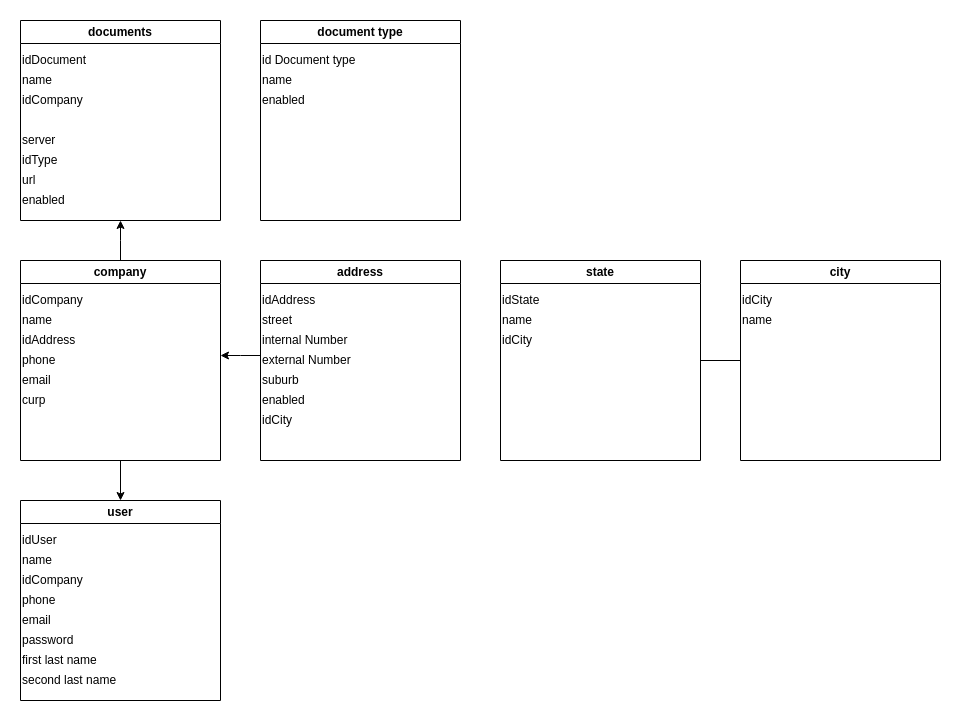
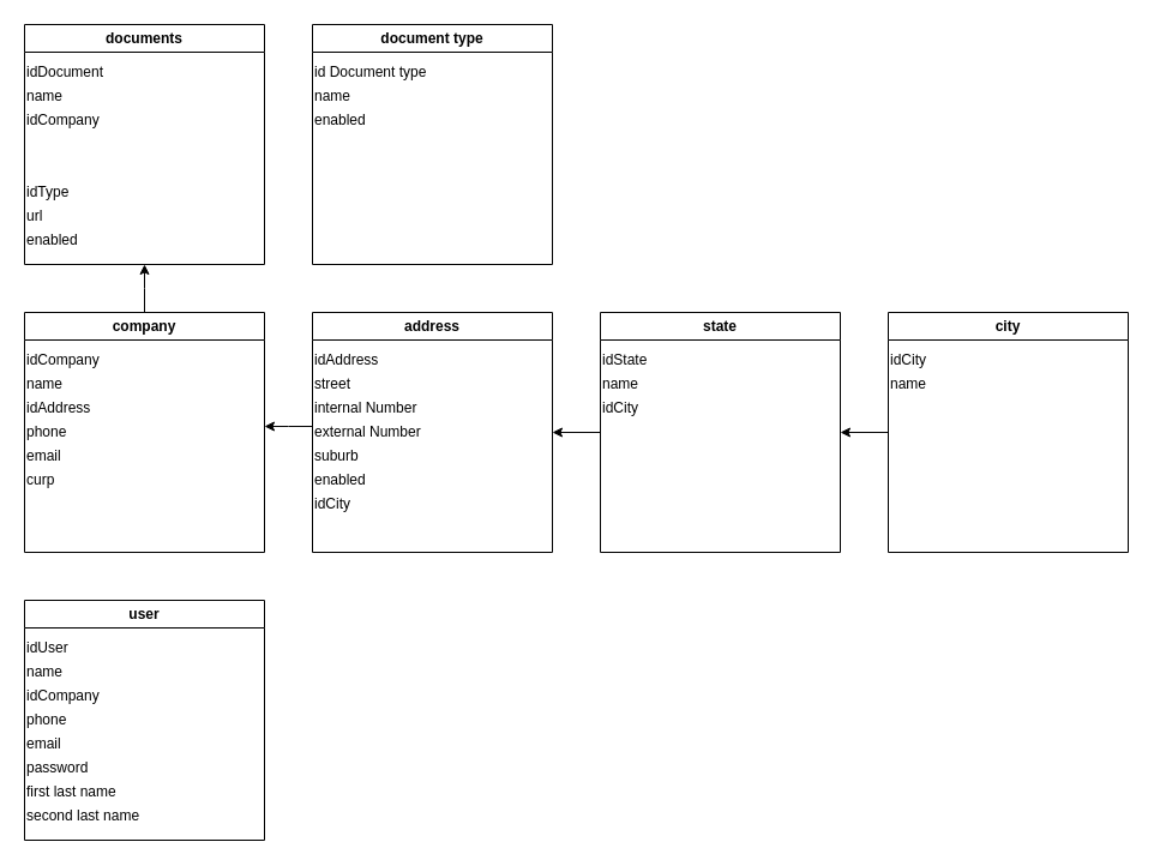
  <mxCell id="0" />
  <mxCell id="1" parent="0" />
- <mxCell id="2" value="" style="edgeStyle=orthogonalEdgeStyle;rounded=0;orthogonalLoop=1;jettySize=auto;html=1;entryX=0.5;entryY=0;entryDx=0;entryDy=0;" edge="1" parent="1" source="4" target="29"><mxGeometry relative="1" as="geometry" /></mxCell>
  <mxCell id="3" value="" style="edgeStyle=orthogonalEdgeStyle;rounded=0;orthogonalLoop=1;jettySize=auto;html=1;" edge="1" parent="1" source="4"><mxGeometry relative="1" as="geometry"><mxPoint x="120" as="targetPoint" y="220" /></mxGeometry></mxCell>
  <mxCell id="4" value="company" style="swimlane;whiteSpace=wrap;html=1;" vertex="1" parent="1"><mxGeometry x="20" y="260" width="200" height="200" as="geometry" /></mxCell>
  <mxCell id="5" value="idCompany" style="text;html=1;align=left;verticalAlign=middle;whiteSpace=wrap;rounded=0;" vertex="1" parent="4"><mxGeometry y="30" width="200" height="20" as="geometry" /></mxCell>
  <mxCell id="6" value="name" style="text;html=1;align=left;verticalAlign=middle;whiteSpace=wrap;rounded=0;" vertex="1" parent="4"><mxGeometry y="50" width="200" height="20" as="geometry" /></mxCell>
  <mxCell id="7" value="idAddress" style="text;html=1;align=left;verticalAlign=middle;whiteSpace=wrap;rounded=0;" vertex="1" parent="4"><mxGeometry y="70" width="200" height="20" as="geometry" /></mxCell>
  <mxCell id="8" value="phone" style="text;html=1;align=left;verticalAlign=middle;whiteSpace=wrap;rounded=0;" vertex="1" parent="4"><mxGeometry y="90" width="200" height="20" as="geometry" /></mxCell>
  <mxCell id="9" value="email" style="text;html=1;align=left;verticalAlign=middle;whiteSpace=wrap;rounded=0;" vertex="1" parent="4"><mxGeometry y="110" width="200" height="20" as="geometry" /></mxCell>
  <mxCell id="10" value="curp" style="text;html=1;align=left;verticalAlign=middle;whiteSpace=wrap;rounded=0;" vertex="1" parent="4"><mxGeometry y="130" width="200" height="20" as="geometry" /></mxCell>
  <mxCell id="11" value="address" style="swimlane;whiteSpace=wrap;html=1;startSize=23;" vertex="1" parent="1"><mxGeometry x="260" y="260" width="200" height="200" as="geometry" /></mxCell>
  <mxCell id="12" value="idAddress" style="text;html=1;align=left;verticalAlign=middle;whiteSpace=wrap;rounded=0;" vertex="1" parent="11"><mxGeometry y="30" width="200" height="20" as="geometry" /></mxCell>
  <mxCell id="13" value="street" style="text;html=1;align=left;verticalAlign=middle;whiteSpace=wrap;rounded=0;" vertex="1" parent="11"><mxGeometry y="50" width="200" height="20" as="geometry" /></mxCell>
  <mxCell id="14" value="internal Number" style="text;html=1;align=left;verticalAlign=middle;whiteSpace=wrap;rounded=0;" vertex="1" parent="11"><mxGeometry y="70" width="200" height="20" as="geometry" /></mxCell>
  <mxCell id="15" style="edgeStyle=orthogonalEdgeStyle;rounded=0;orthogonalLoop=1;jettySize=auto;html=1;exitX=0;exitY=0.25;exitDx=0;exitDy=0;" edge="1" parent="11" source="16"><mxGeometry relative="1" as="geometry"><mxPoint x="-40" y="95" as="targetPoint" /></mxGeometry></mxCell>
  <mxCell id="16" value="external Number" style="text;html=1;align=left;verticalAlign=middle;whiteSpace=wrap;rounded=0;" vertex="1" parent="11"><mxGeometry y="90" width="200" height="20" as="geometry" /></mxCell>
  <mxCell id="17" value="suburb" style="text;html=1;align=left;verticalAlign=middle;whiteSpace=wrap;rounded=0;" vertex="1" parent="11"><mxGeometry y="110" width="200" height="20" as="geometry" /></mxCell>
  <mxCell id="18" value="enabled" style="text;html=1;align=left;verticalAlign=middle;whiteSpace=wrap;rounded=0;" vertex="1" parent="11"><mxGeometry y="130" width="200" height="20" as="geometry" /></mxCell>
  <mxCell id="19" value="idCity" style="text;html=1;align=left;verticalAlign=middle;whiteSpace=wrap;rounded=0;" vertex="1" parent="11"><mxGeometry y="150" width="200" height="20" as="geometry" /></mxCell>
- <mxCell id="20" value="" style="edgeStyle=orthogonalEdgeStyle;rounded=0;orthogonalLoop=1;jettySize=auto;html=1;entryX=1;entryY=0.5;entryDx=0;entryDy=0;endArrow=none;" edge="1" parent="1" source="21" target="25"><mxGeometry relative="1" as="geometry" /></mxCell>
+ <mxCell id="20" value="" style="edgeStyle=orthogonalEdgeStyle;rounded=0;orthogonalLoop=1;jettySize=auto;html=1;entryX=1;entryY=0.5;entryDx=0;entryDy=0;" edge="1" parent="1" source="21" target="25"><mxGeometry relative="1" as="geometry" /></mxCell>
  <mxCell id="21" value="city" style="swimlane;whiteSpace=wrap;html=1;startSize=23;" vertex="1" parent="1"><mxGeometry x="740" y="260" width="200" height="200" as="geometry" /></mxCell>
  <mxCell id="22" value="idCity" style="text;html=1;align=left;verticalAlign=middle;whiteSpace=wrap;rounded=0;" vertex="1" parent="21"><mxGeometry y="30" width="200" height="20" as="geometry" /></mxCell>
  <mxCell id="23" value="name" style="text;html=1;align=left;verticalAlign=middle;whiteSpace=wrap;rounded=0;" vertex="1" parent="21"><mxGeometry y="50" width="200" height="20" as="geometry" /></mxCell>
+ <mxCell id="24" value="" style="edgeStyle=orthogonalEdgeStyle;rounded=0;orthogonalLoop=1;jettySize=auto;html=1;entryX=1;entryY=0.5;entryDx=0;entryDy=0;" edge="1" parent="1" source="25" target="16"><mxGeometry relative="1" as="geometry" /></mxCell>
  <mxCell id="25" value="state" style="swimlane;whiteSpace=wrap;html=1;startSize=23;" vertex="1" parent="1"><mxGeometry x="500" y="260" width="200" height="200" as="geometry" /></mxCell>
  <mxCell id="26" value="idState" style="text;html=1;align=left;verticalAlign=middle;whiteSpace=wrap;rounded=0;" vertex="1" parent="25"><mxGeometry y="30" width="200" height="20" as="geometry" /></mxCell>
  <mxCell id="27" value="name" style="text;html=1;align=left;verticalAlign=middle;whiteSpace=wrap;rounded=0;" vertex="1" parent="25"><mxGeometry y="50" width="200" height="20" as="geometry" /></mxCell>
  <mxCell id="28" value="idCity" style="text;html=1;align=left;verticalAlign=middle;whiteSpace=wrap;rounded=0;" vertex="1" parent="25"><mxGeometry y="70" width="200" height="20" as="geometry" /></mxCell>
  <mxCell id="29" value="user" style="swimlane;whiteSpace=wrap;html=1;" vertex="1" parent="1"><mxGeometry x="20" y="500" width="200" height="200" as="geometry" /></mxCell>
  <mxCell id="30" value="idUser" style="text;html=1;align=left;verticalAlign=middle;whiteSpace=wrap;rounded=0;" vertex="1" parent="29"><mxGeometry y="30" width="200" height="20" as="geometry" /></mxCell>
  <mxCell id="31" value="name" style="text;html=1;align=left;verticalAlign=middle;whiteSpace=wrap;rounded=0;" vertex="1" parent="29"><mxGeometry y="50" width="200" height="20" as="geometry" /></mxCell>
  <mxCell id="32" value="idCompany" style="text;html=1;align=left;verticalAlign=middle;whiteSpace=wrap;rounded=0;" vertex="1" parent="29"><mxGeometry y="70" width="200" height="20" as="geometry" /></mxCell>
  <mxCell id="33" value="phone" style="text;html=1;align=left;verticalAlign=middle;whiteSpace=wrap;rounded=0;" vertex="1" parent="29"><mxGeometry y="90" width="200" height="20" as="geometry" /></mxCell>
  <mxCell id="34" value="email" style="text;html=1;align=left;verticalAlign=middle;whiteSpace=wrap;rounded=0;" vertex="1" parent="29"><mxGeometry y="110" width="200" height="20" as="geometry" /></mxCell>
  <mxCell id="35" value="password" style="text;html=1;align=left;verticalAlign=middle;whiteSpace=wrap;rounded=0;" vertex="1" parent="29"><mxGeometry y="130" width="200" height="20" as="geometry" /></mxCell>
  <mxCell id="36" value="first last name" style="text;html=1;align=left;verticalAlign=middle;whiteSpace=wrap;rounded=0;" vertex="1" parent="29"><mxGeometry y="150" width="200" height="20" as="geometry" /></mxCell>
  <mxCell id="37" value="second last name" style="text;html=1;align=left;verticalAlign=middle;whiteSpace=wrap;rounded=0;" vertex="1" parent="29"><mxGeometry y="170" width="200" height="20" as="geometry" /></mxCell>
  <mxCell id="38" value="documents" style="swimlane;whiteSpace=wrap;html=1;" vertex="1" parent="1"><mxGeometry x="20" y="20" width="200" height="200" as="geometry" /></mxCell>
  <mxCell id="39" value="idDocument" style="text;html=1;align=left;verticalAlign=middle;whiteSpace=wrap;rounded=0;" vertex="1" parent="38"><mxGeometry y="30" width="200" height="20" as="geometry" /></mxCell>
  <mxCell id="40" value="name" style="text;html=1;align=left;verticalAlign=middle;whiteSpace=wrap;rounded=0;" vertex="1" parent="38"><mxGeometry y="50" width="200" height="20" as="geometry" /></mxCell>
  <mxCell id="41" value="idCompany" style="text;html=1;align=left;verticalAlign=middle;whiteSpace=wrap;rounded=0;" vertex="1" parent="38"><mxGeometry y="70" width="200" height="20" as="geometry" /></mxCell>
- <mxCell id="42" value="server" style="text;html=1;align=left;verticalAlign=middle;whiteSpace=wrap;rounded=0;" vertex="1" parent="38"><mxGeometry y="110" width="200" height="20" as="geometry" /></mxCell>
  <mxCell id="43" value="idType" style="text;html=1;align=left;verticalAlign=middle;whiteSpace=wrap;rounded=0;" vertex="1" parent="38"><mxGeometry y="130" width="200" height="20" as="geometry" /></mxCell>
  <mxCell id="44" value="url" style="text;html=1;align=left;verticalAlign=middle;whiteSpace=wrap;rounded=0;" vertex="1" parent="38"><mxGeometry y="150" width="200" height="20" as="geometry" /></mxCell>
  <mxCell id="45" value="enabled" style="text;html=1;align=left;verticalAlign=middle;whiteSpace=wrap;rounded=0;" vertex="1" parent="38"><mxGeometry y="170" width="200" height="20" as="geometry" /></mxCell>
  <mxCell id="46" value="document type" style="swimlane;whiteSpace=wrap;html=1;startSize=23;" vertex="1" parent="1"><mxGeometry x="260" y="20" width="200" height="200" as="geometry" /></mxCell>
  <mxCell id="47" value="id Document type" style="text;html=1;align=left;verticalAlign=middle;whiteSpace=wrap;rounded=0;" vertex="1" parent="46"><mxGeometry y="30" width="200" height="20" as="geometry" /></mxCell>
  <mxCell id="48" value="name" style="text;html=1;align=left;verticalAlign=middle;whiteSpace=wrap;rounded=0;" vertex="1" parent="46"><mxGeometry y="50" width="200" height="20" as="geometry" /></mxCell>
  <mxCell id="49" value="enabled" style="text;html=1;align=left;verticalAlign=middle;whiteSpace=wrap;rounded=0;" vertex="1" parent="46"><mxGeometry y="70" width="200" height="20" as="geometry" /></mxCell>
